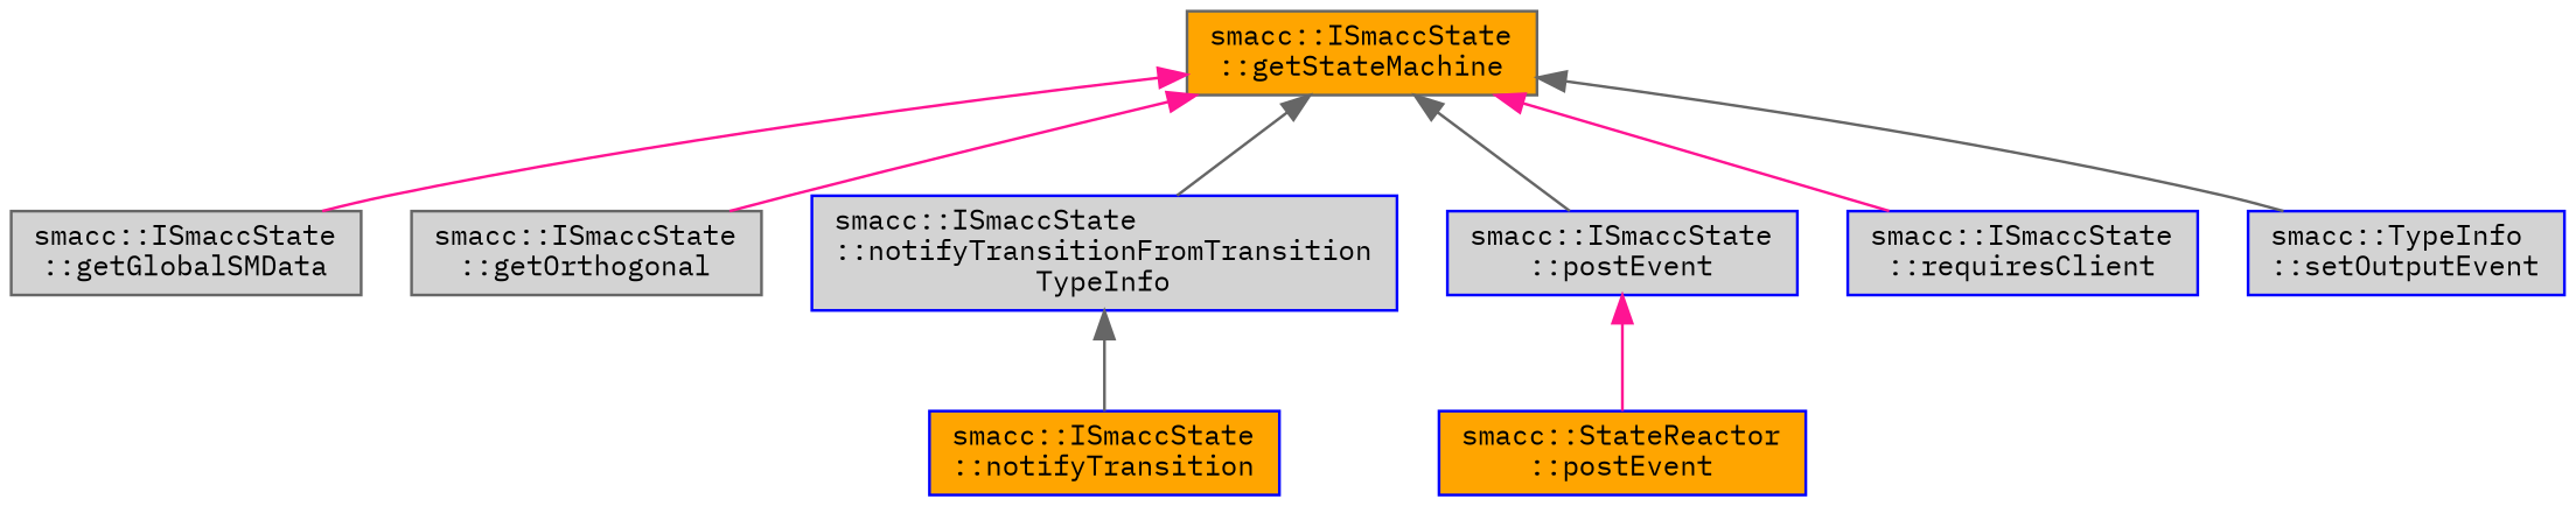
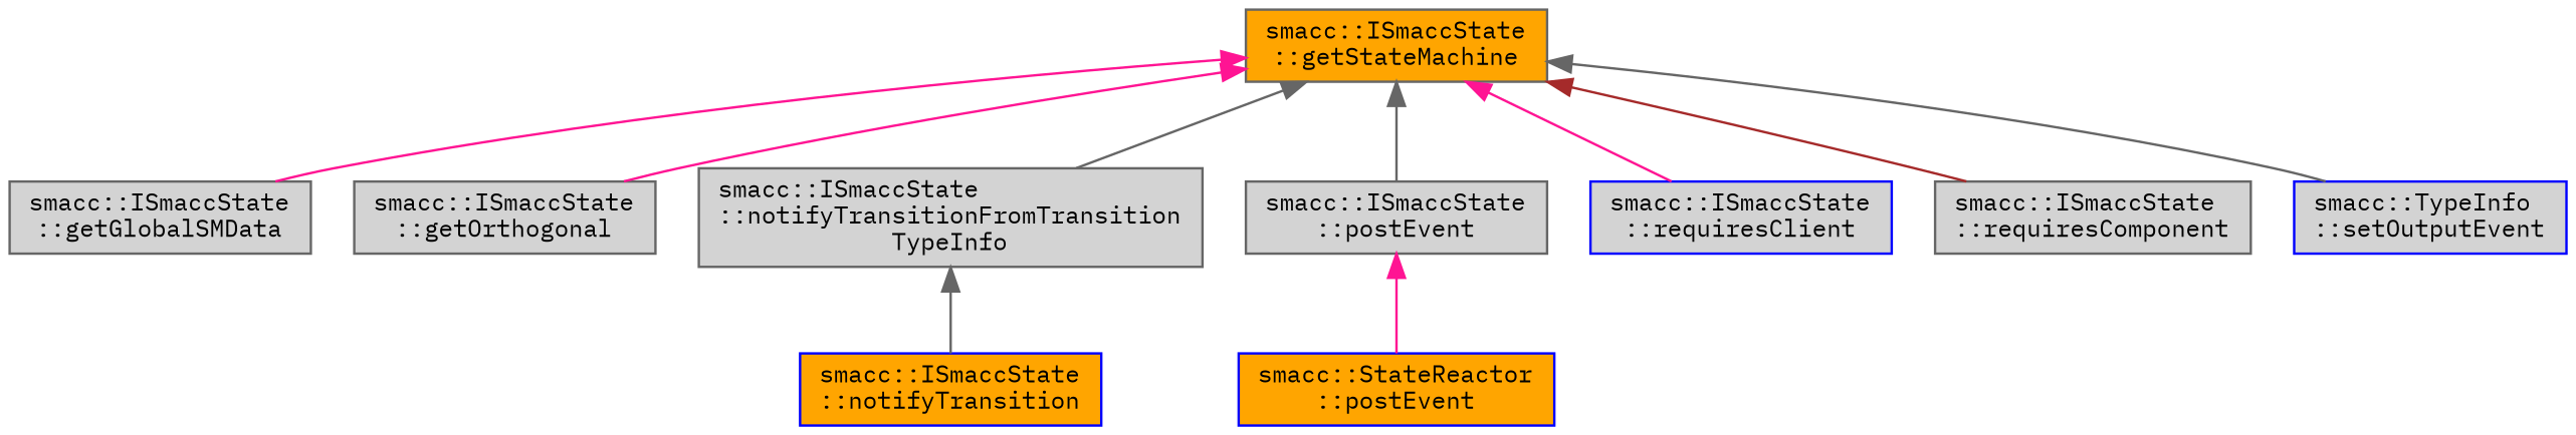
  digraph {
    fontname="IBM Plex Mono"
    rankdir=TB
    node [color=blue fillcolor=lightgrey fontname="IBM Plex Mono" fontsize=10 shape=box style=filled]
    edge [color=deeppink dir=back fontname="IBM Plex Mono" fontsize=10 labelfontname=Helvetica labelfontsize=10 style=solid]
    n1 [color=gray40 fillcolor=orange fontcolor=black height=0.2 label="smacc::ISmaccState\l::getStateMachine" width=0.4]
    n2 [color=gray40 height=0.2 label="smacc::ISmaccState\l::getGlobalSMData" width=0.4]
    n3 [color=gray40 height=0.2 label="smacc::ISmaccState\l::getOrthogonal" width=0.4]
-   n4 [height=0.2 label="smacc::ISmaccState\l::notifyTransitionFromTransition\lTypeInfo" width=0.4]
-   n5 [height=0.2 label="smacc::ISmaccState\l::postEvent" width=0.4]
+   n4 [color=gray40 height=0.2 label="smacc::ISmaccState\l::notifyTransitionFromTransition\lTypeInfo" width=0.4]
+   n5 [color=gray40 height=0.2 label="smacc::ISmaccState\l::postEvent" width=0.4]
    n6 [height=0.2 label="smacc::ISmaccState\l::requiresClient" width=0.4]
+   n7 [color=gray40 height=0.2 label="smacc::ISmaccState\l::requiresComponent" width=0.4]
    n8 [height=0.2 label="smacc::TypeInfo\l::setOutputEvent" width=0.4]
    n9 [fillcolor=orange height=0.2 label="smacc::ISmaccState\l::notifyTransition" width=0.4]
    n10 [fillcolor=orange height=0.2 label="smacc::StateReactor\l::postEvent" width=0.4]
    n1 -> n2
    n1 -> n3
    n1 -> n4 [color=gray40]
    n1 -> n5 [color=gray40]
    n1 -> n6
+   n1 -> n7 [color=brown]
    n1 -> n8 [color=gray40]
    n4 -> n9 [color=gray40]
    n5 -> n10
  }
